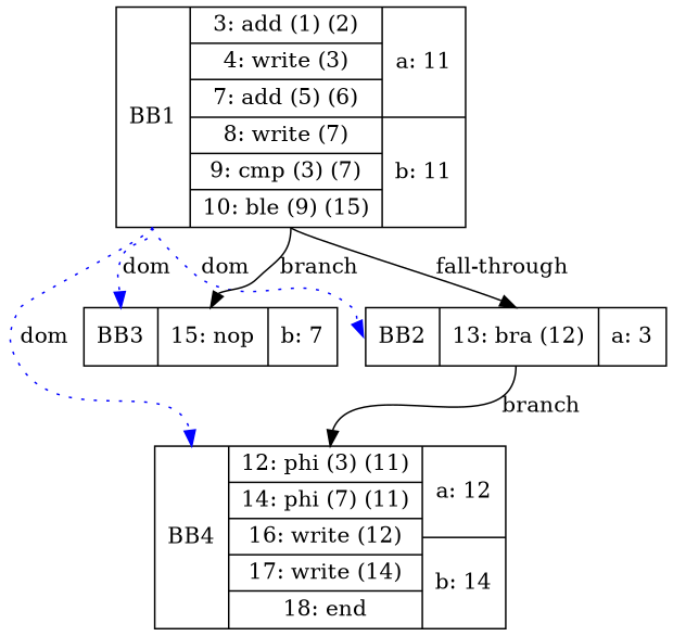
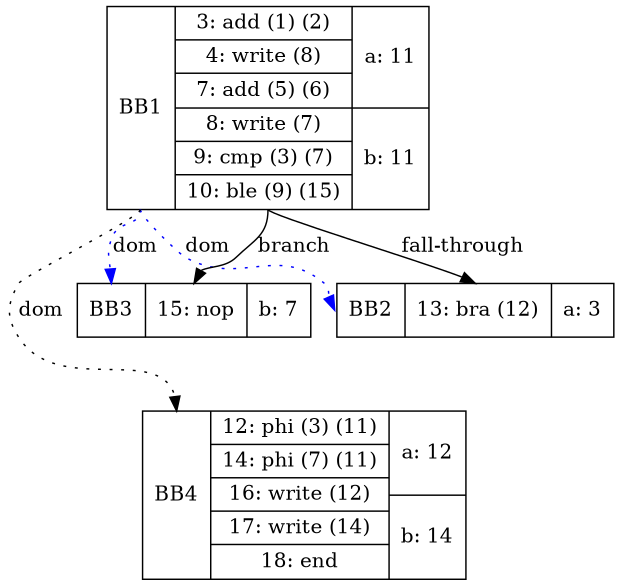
  digraph {
    node [shape=record]
    edge [headport=n tailport=s]
-   n1 [label="<b>BB1|{3: add (1) (2)|4: write (3)|7: add (5) (6)|8: write (7)|9: cmp (3) (7)|10: ble (9) (15)} | {a: 11|b: 11}"]
+   n1 [label="<b>BB1|{3: add (1) (2)|4: write (8)|7: add (5) (6)|8: write (7)|9: cmp (3) (7)|10: ble (9) (15)} | {a: 11|b: 11}"]
    n2 [label="<b>BB2|{13: bra (12)} | {a: 3}"]
    n3 [label="<b>BB3|{15: nop} | {b: 7}"]
    n4 [label="<b>BB4|{12: phi (3) (11)|14: phi (7) (11)|16: write (12)|17: write (14)|18: end} | {a: 12|b: 14}"]
    n1 -> n2 [label="fall-through"]
    n1 -> n2 [color=blue headport=b label=dom style=dotted tailport=b]
    n1 -> n3 [label=branch]
    n1 -> n3 [color=blue headport=b label=dom style=dotted tailport=b]
-   n1 -> n4 [color=blue headport=b label=dom style=dotted tailport=b]
-   n2 -> n4 [label=branch]
+   n1 -> n4 [color=black headport=b label=dom style=dotted tailport=b]
  }
